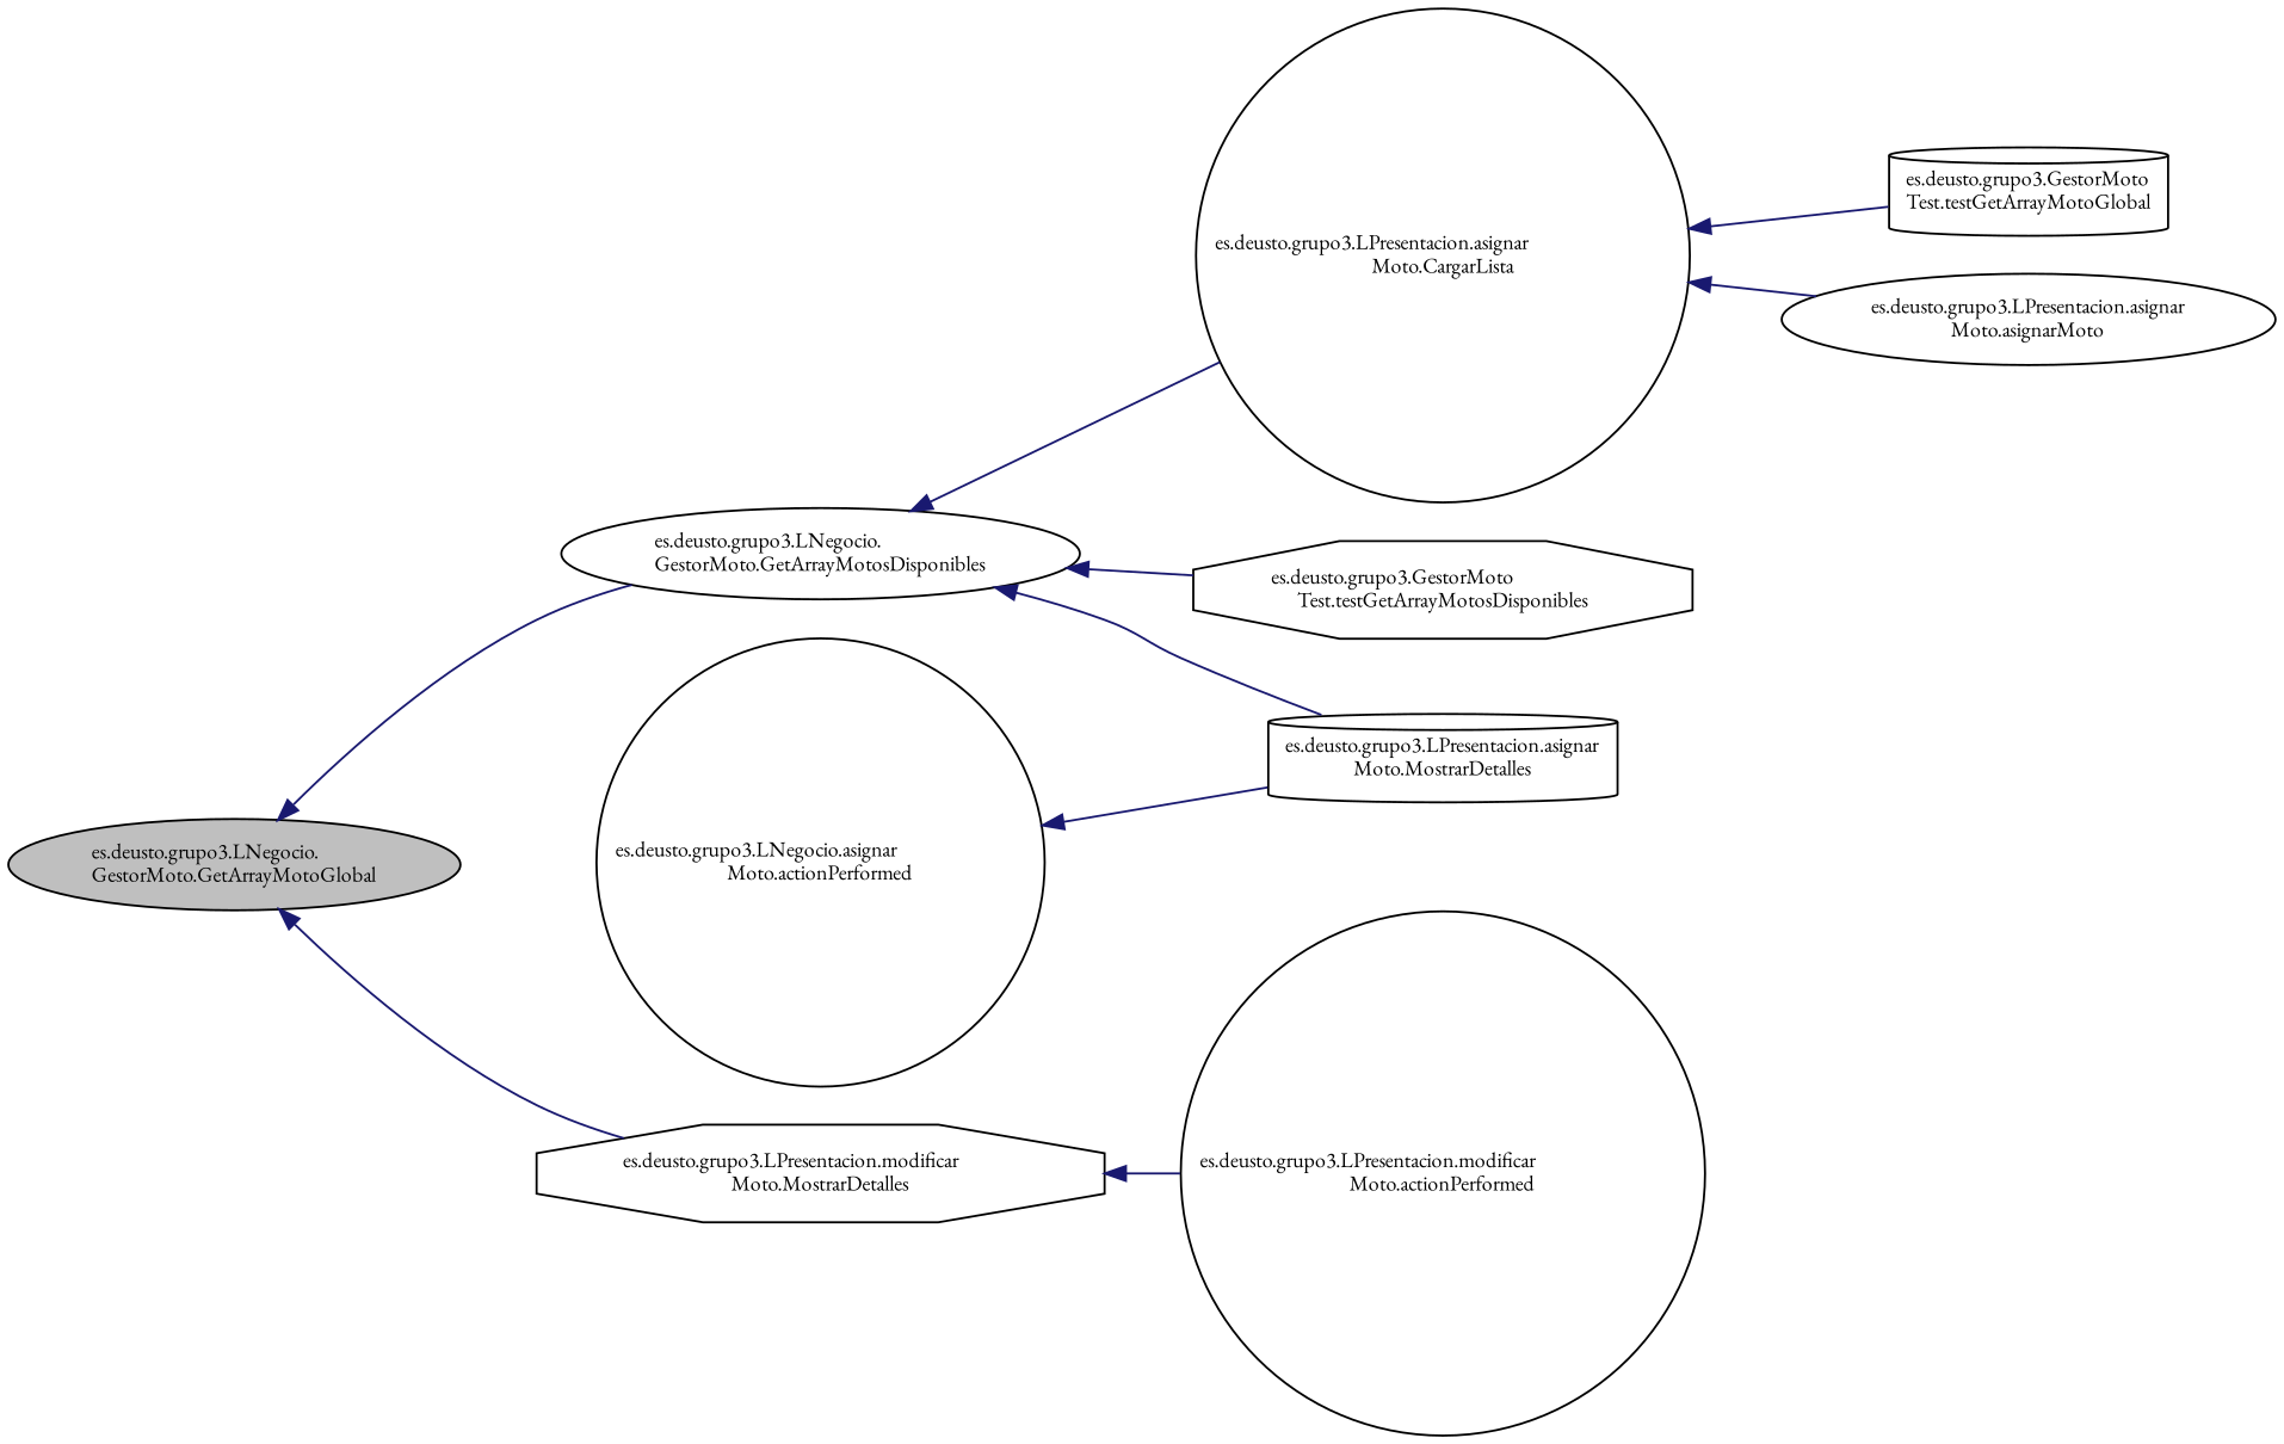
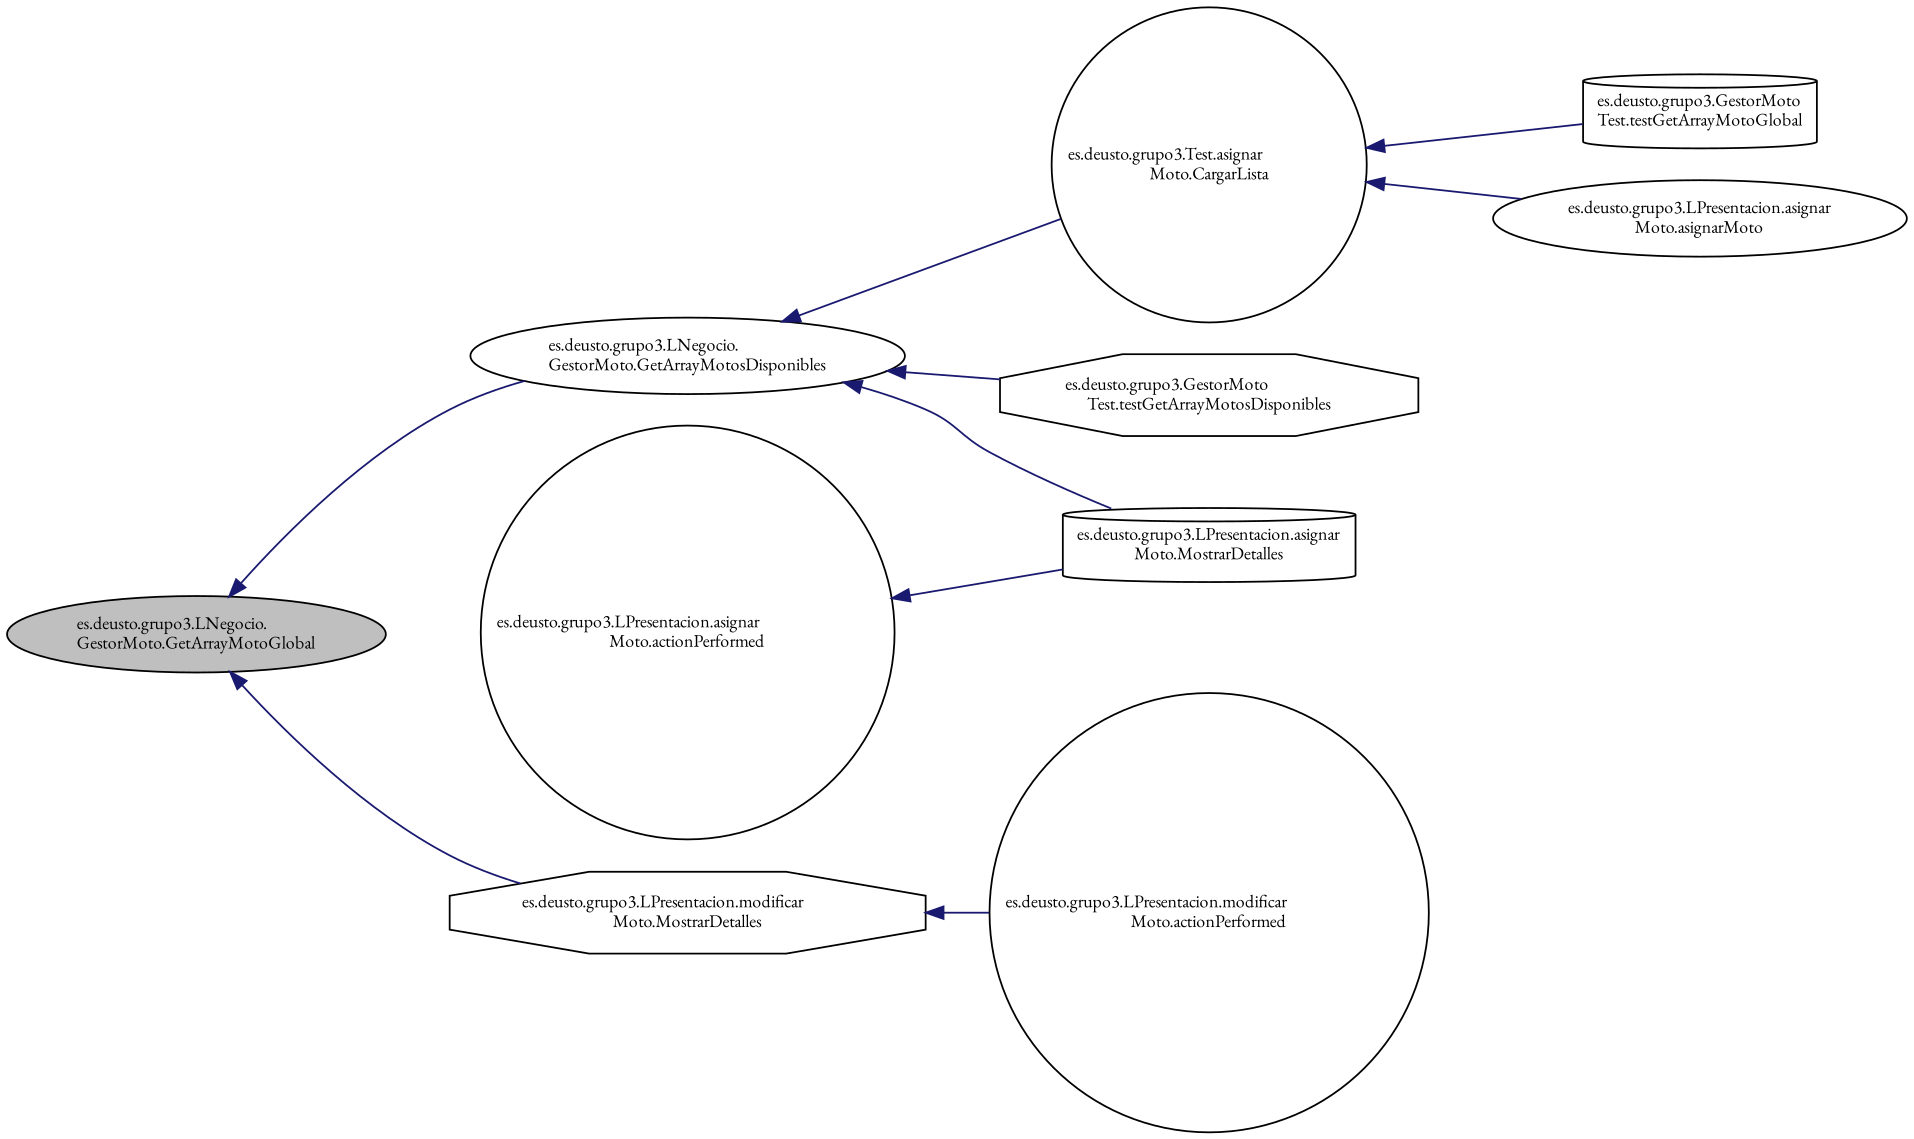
  digraph {
    fontname="EB Garamond"
    rankdir=LR
    node [color=black fillcolor=white fontname="EB Garamond" fontsize=10 shape=ellipse style=filled]
    edge [color=midnightblue dir=back fontname="EB Garamond" fontsize=10 labelfontname=Helvetica labelfontsize=10 style=solid]
    n1 [fillcolor=grey75 fontcolor=black height=0.2 label="es.deusto.grupo3.LNegocio.\lGestorMoto.GetArrayMotoGlobal" width=0.4]
    n2 [height=0.2 label="es.deusto.grupo3.LNegocio.\lGestorMoto.GetArrayMotosDisponibles" width=0.4]
    n3 [height=0.2 label="es.deusto.grupo3.LPresentacion.modificar\lMoto.MostrarDetalles" shape=octagon width=0.4]
-   n4 [height=0.2 label="es.deusto.grupo3.LPresentacion.asignar\lMoto.CargarLista" shape=circle width=0.4]
+   n4 [height=0.2 label="es.deusto.grupo3.Test.asignar\lMoto.CargarLista" shape=circle width=0.4]
    n5 [height=0.2 label="es.deusto.grupo3.LPresentacion.asignar\lMoto.MostrarDetalles" shape=cylinder width=0.4]
    n6 [height=0.2 label="es.deusto.grupo3.GestorMoto\lTest.testGetArrayMotosDisponibles" shape=octagon width=0.4]
    n7 [height=0.2 label="es.deusto.grupo3.LPresentacion.modificar\lMoto.actionPerformed" shape=circle width=0.4]
    n8 [height=0.2 label="es.deusto.grupo3.GestorMoto\lTest.testGetArrayMotoGlobal" shape=cylinder width=0.4]
    n9 [height=0.2 label="es.deusto.grupo3.LPresentacion.asignar\lMoto.asignarMoto" width=0.4]
-   n10 [height=0.2 label="es.deusto.grupo3.LNegocio.asignar\lMoto.actionPerformed" shape=circle width=0.4]
+   n10 [height=0.2 label="es.deusto.grupo3.LPresentacion.asignar\lMoto.actionPerformed" shape=circle width=0.4]
    n1 -> n2
    n1 -> n3
    n2 -> n4
    n2 -> n5
    n2 -> n6
    n3 -> n7
    n4 -> n8
    n4 -> n9
    n10 -> n5
  }
